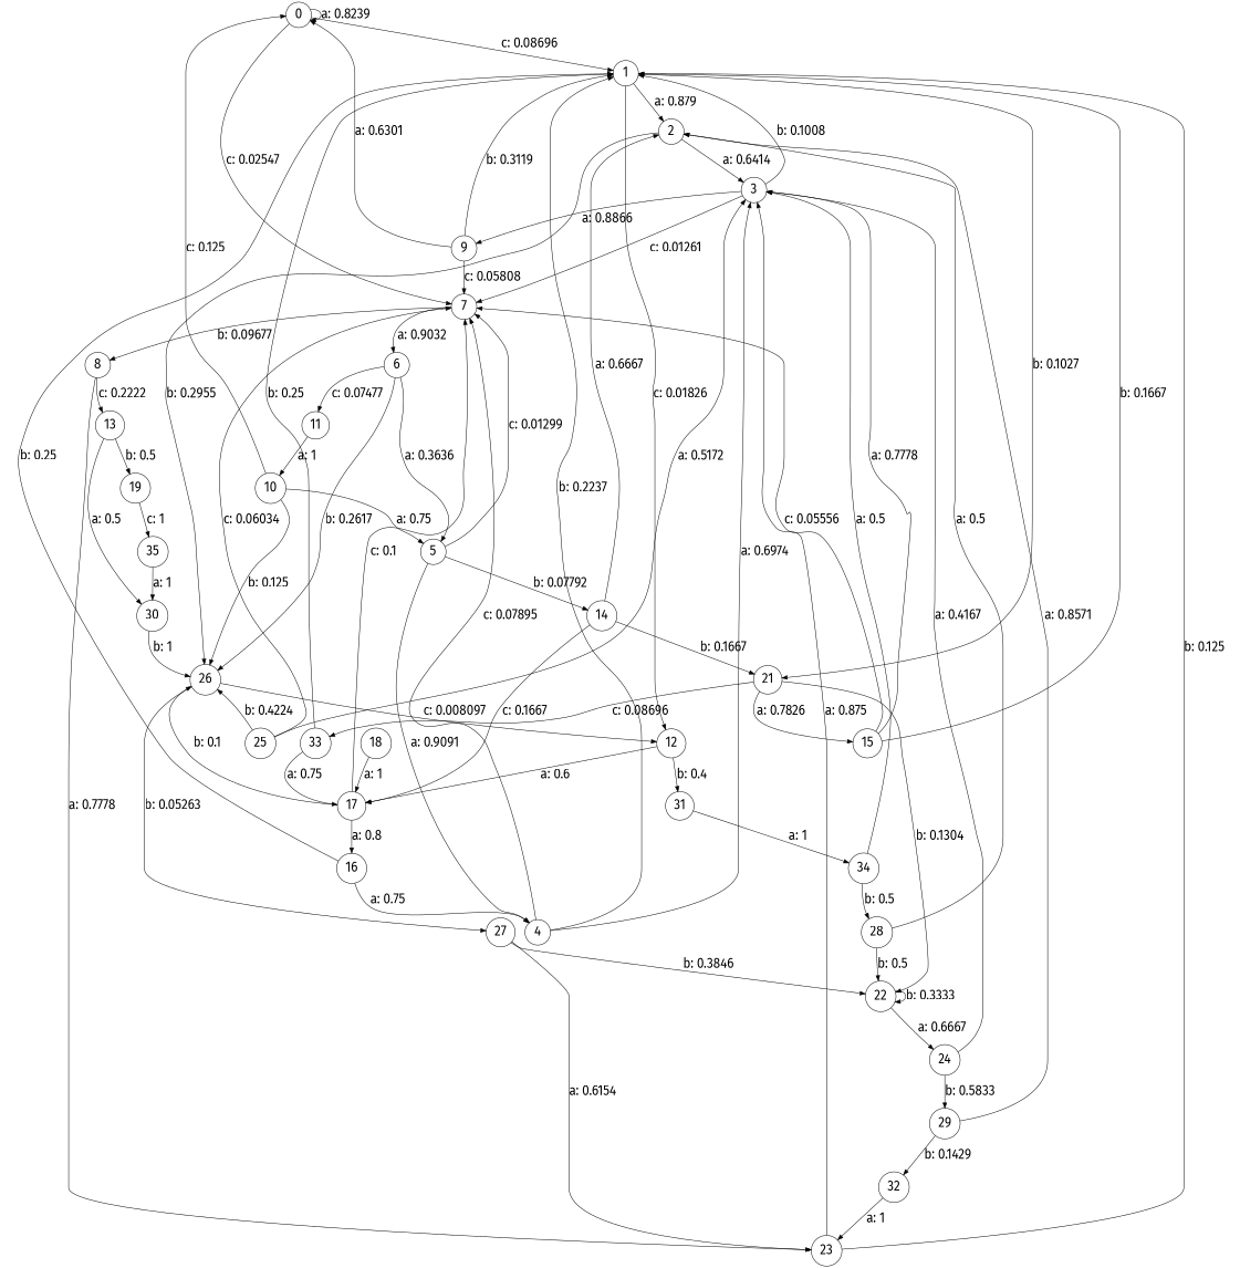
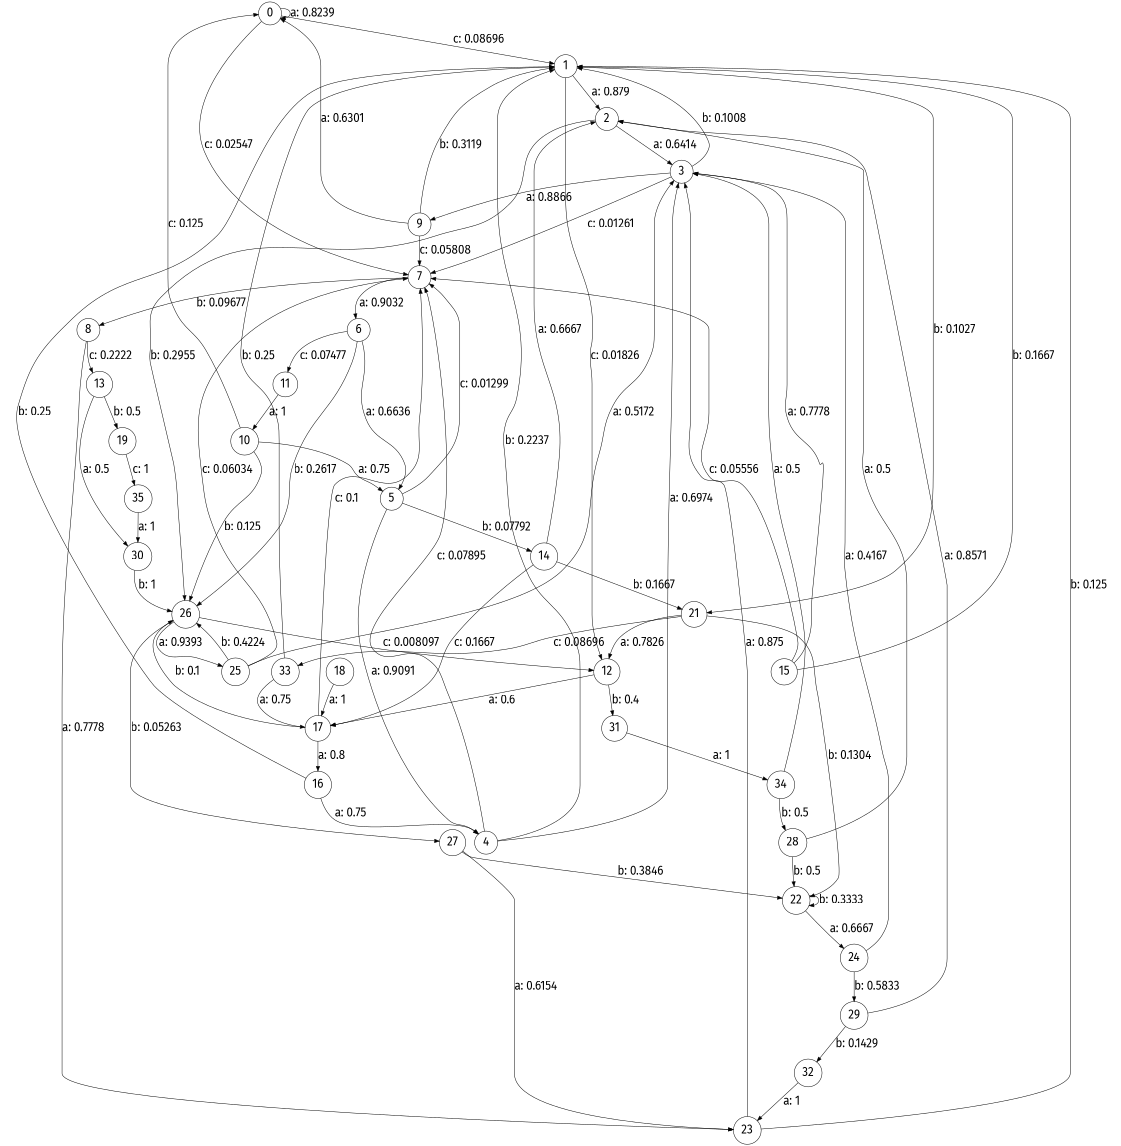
  digraph {
    fontname="Fira Sans"
    node [fontname="Fira Sans" fontsize=24 shape=circle]
    edge [fontname="Fira Sans" fontsize=24]
    0
    1
    7
    2
    21
    12
    6
    8
    3
    26
    15
    22
    33
    17
    31
    5
    11
    23
    13
    9
    25
    27
    24
    16
    34
    4
    14
    18
    10
    30
    19
    35
    28
    29
    32
    0 -> 0 [label="a: 0.8239   "]
    0 -> 1 [label="c: 0.08696  "]
    0 -> 7 [label="c: 0.02547  "]
    1 -> 2 [label="a: 0.879    "]
    1 -> 21 [label="b: 0.1027   "]
    1 -> 12 [label="c: 0.01826  "]
    7 -> 6 [label="a: 0.9032   "]
    7 -> 8 [label="b: 0.09677  "]
    2 -> 3 [label="a: 0.6414   "]
    2 -> 26 [label="b: 0.2955   "]
-   21 -> 15 [label="a: 0.7826   "]
+   21 -> 12 [label="a: 0.7826   "]
    21 -> 22 [label="b: 0.1304   "]
    21 -> 33 [label="c: 0.08696  "]
    12 -> 17 [label="a: 0.6      "]
    12 -> 31 [label="b: 0.4      "]
    6 -> 26 [label="b: 0.2617   "]
-   6 -> 5 [label="a: 0.3636   "]
+   6 -> 5 [label="a: 0.6636   "]
    6 -> 11 [label="c: 0.07477  "]
    8 -> 23 [label="a: 0.7778   "]
    8 -> 13 [label="c: 0.2222   "]
    3 -> 1 [label="b: 0.1008   "]
    3 -> 7 [label="c: 0.01261  "]
    3 -> 9 [label="a: 0.8866   "]
    26 -> 12 [label="c: 0.008097  "]
+   26 -> 25 [label="a: 0.9393   "]
    26 -> 27 [label="b: 0.05263  "]
    15 -> 1 [label="b: 0.1667   "]
    15 -> 7 [label="c: 0.05556  "]
    15 -> 3 [label="a: 0.7778   "]
    22 -> 22 [label="b: 0.3333   "]
    22 -> 24 [label="a: 0.6667   "]
    33 -> 1 [label="b: 0.25     "]
    33 -> 17 [label="a: 0.75     "]
    17 -> 7 [label="c: 0.1      "]
    17 -> 26 [label="b: 0.1      "]
    17 -> 16 [label="a: 0.8      "]
    31 -> 34 [label="a: 1        "]
    5 -> 7 [label="c: 0.01299  "]
    5 -> 4 [label="a: 0.9091   "]
    5 -> 14 [label="b: 0.07792  "]
    11 -> 10 [label="a: 1        "]
    23 -> 1 [label="b: 0.125    "]
    23 -> 3 [label="a: 0.875    "]
    13 -> 30 [label="a: 0.5      "]
    13 -> 19 [label="b: 0.5      "]
    9 -> 0 [label="a: 0.6301   "]
    9 -> 1 [label="b: 0.3119   "]
    9 -> 7 [label="c: 0.05808  "]
    25 -> 7 [label="c: 0.06034  "]
    25 -> 3 [label="a: 0.5172   "]
    25 -> 26 [label="b: 0.4224   "]
    27 -> 22 [label="b: 0.3846   "]
    27 -> 23 [label="a: 0.6154   "]
    24 -> 3 [label="a: 0.4167   "]
    24 -> 29 [label="b: 0.5833   "]
    16 -> 1 [label="b: 0.25     "]
    16 -> 4 [label="a: 0.75     "]
    34 -> 3 [label="a: 0.5      "]
    34 -> 28 [label="b: 0.5      "]
    4 -> 1 [label="b: 0.2237   "]
    4 -> 7 [label="c: 0.07895  "]
    4 -> 3 [label="a: 0.6974   "]
    14 -> 2 [label="a: 0.6667   "]
    14 -> 21 [label="b: 0.1667   "]
    14 -> 17 [label="c: 0.1667   "]
    18 -> 17 [label="a: 1        "]
    10 -> 0 [label="c: 0.125    "]
    10 -> 26 [label="b: 0.125    "]
    10 -> 5 [label="a: 0.75     "]
    30 -> 26 [label="b: 1        "]
    19 -> 35 [label="c: 1        "]
    35 -> 30 [label="a: 1        "]
    28 -> 2 [label="a: 0.5      "]
    28 -> 22 [label="b: 0.5      "]
    29 -> 2 [label="a: 0.8571   "]
    29 -> 32 [label="b: 0.1429   "]
    32 -> 23 [label="a: 1        "]
  }
